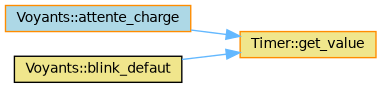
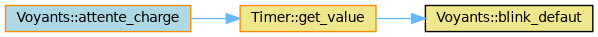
  digraph {
    rankdir=RL
    node [color=darkorange fillcolor=khaki fontname=Helvetica fontsize=10 shape=box style=filled]
    edge [color=steelblue1 dir=back fontname=Helvetica fontsize=10 labelfontname=Helvetica labelfontsize=10 style=solid]
    n1 [fontcolor=black height=0.2 label="Timer::get_value" width=0.4]
    n2 [fillcolor=lightblue height=0.2 label="Voyants::attente_charge" width=0.4]
    n3 [color=black height=0.2 label="Voyants::blink_defaut" width=0.4]
    n1 -> n2
-   n1 -> n3
+   n3 -> n1
  }
